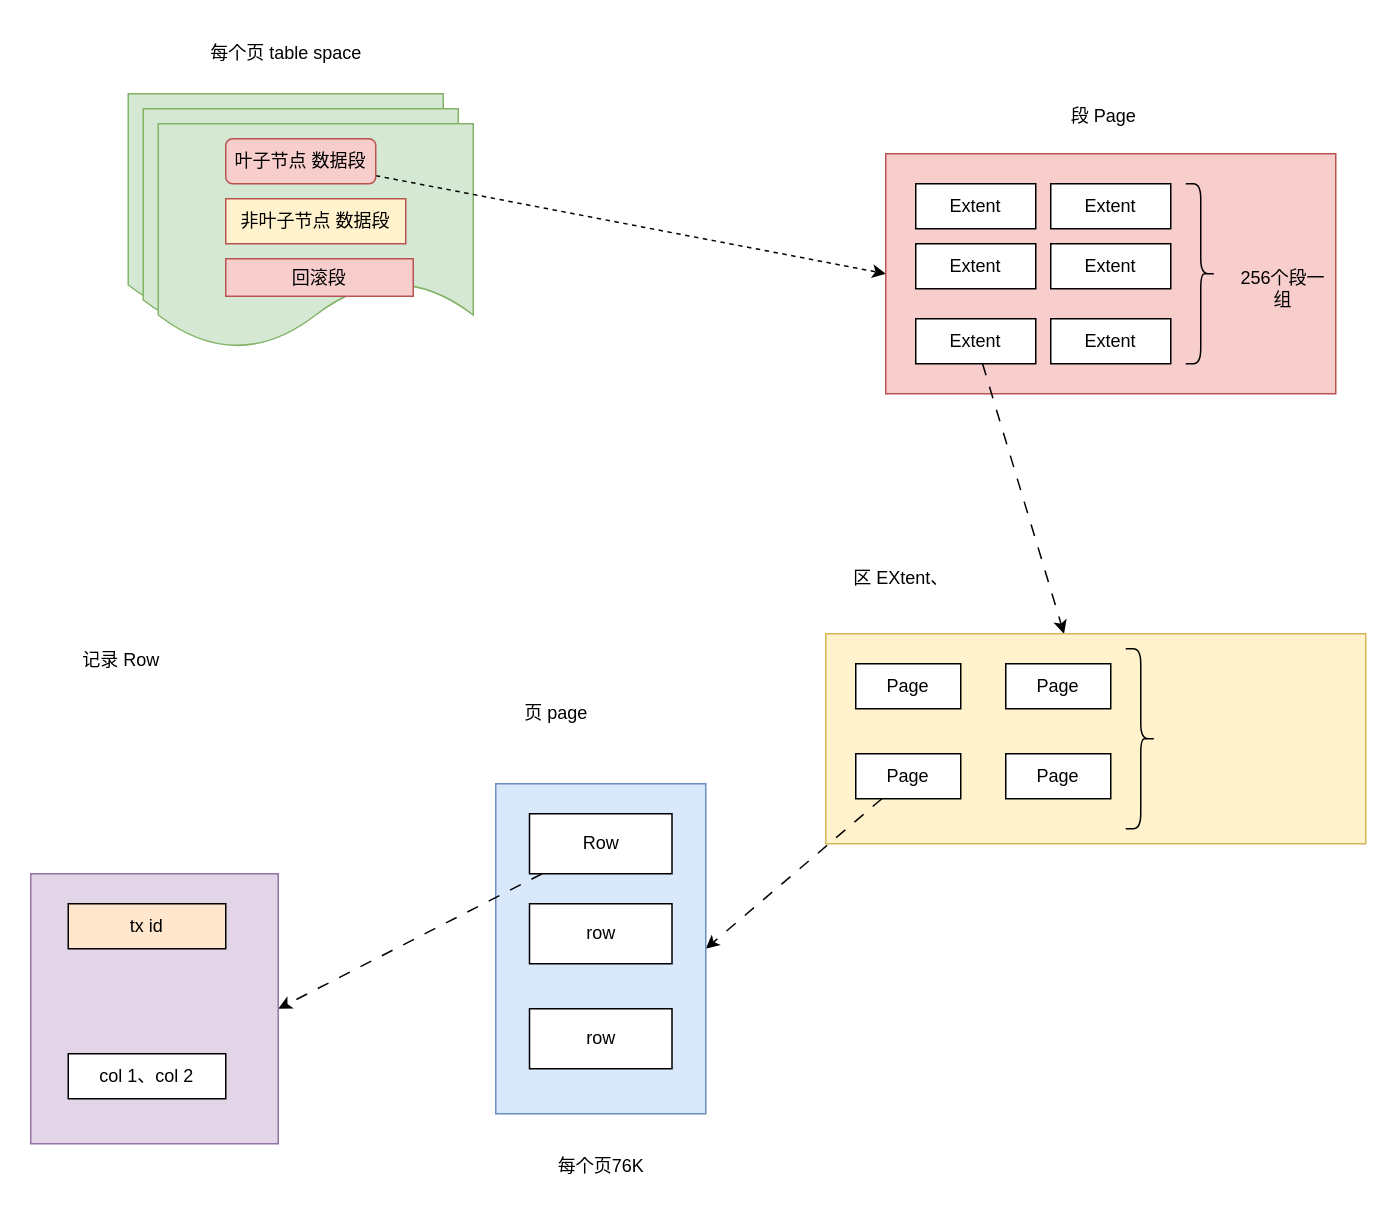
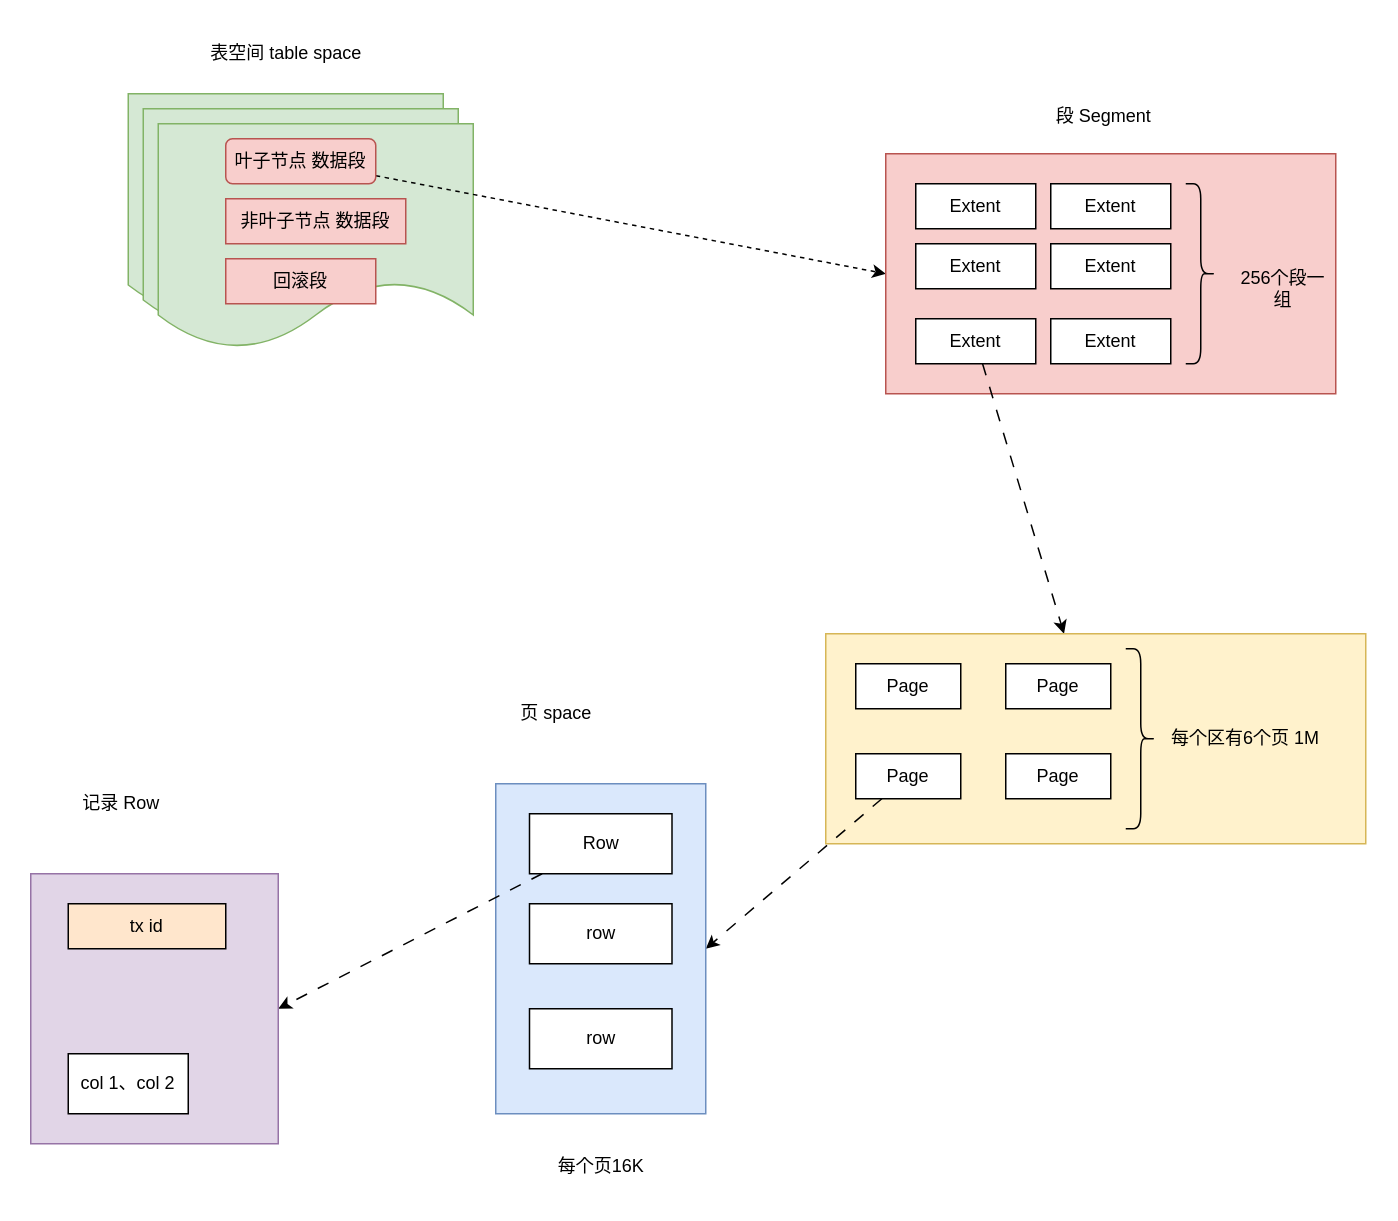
  <mxCell id="0" />
  <mxCell id="1" parent="0" />
  <mxCell id="2" value="" style="shape=document;whiteSpace=wrap;html=1;boundedLbl=1;fillColor=#d5e8d4;strokeColor=#82b366;" vertex="1" parent="1"><mxGeometry x="85" y="62" width="210" height="150" as="geometry" /></mxCell>
- <mxCell id="3" value="每个页 table space" style="text;html=1;align=center;verticalAlign=middle;resizable=0;points=[];autosize=1;strokeColor=none;fillColor=none;" vertex="1" parent="1"><mxGeometry x="130" y="20" width="120" height="30" as="geometry" /></mxCell>
+ <mxCell id="3" value="表空间 table space" style="text;html=1;align=center;verticalAlign=middle;resizable=0;points=[];autosize=1;strokeColor=none;fillColor=none;" vertex="1" parent="1"><mxGeometry x="130" y="20" width="120" height="30" as="geometry" /></mxCell>
  <mxCell id="4" value="" style="shape=document;whiteSpace=wrap;html=1;boundedLbl=1;fillColor=#d5e8d4;strokeColor=#82b366;" vertex="1" parent="1"><mxGeometry x="95" y="72" width="210" height="150" as="geometry" /></mxCell>
  <mxCell id="5" value="" style="shape=document;whiteSpace=wrap;html=1;boundedLbl=1;fillColor=#d5e8d4;strokeColor=#82b366;" vertex="1" parent="1"><mxGeometry x="105" y="82" width="210" height="150" as="geometry" /></mxCell>
  <mxCell id="6" style="rounded=0;orthogonalLoop=1;jettySize=auto;html=1;entryX=0;entryY=0.5;entryDx=0;entryDy=0;elbow=vertical;dashed=1;" edge="1" parent="1" source="7" target="10"><mxGeometry relative="1" as="geometry" /></mxCell>
  <mxCell id="7" value="叶子节点 数据段" style="whiteSpace=wrap;html=1;fillColor=#f8cecc;strokeColor=#b85450;rounded=1;" vertex="1" parent="1"><mxGeometry x="150" y="92" width="100" height="30" as="geometry" /></mxCell>
- <mxCell id="8" value="回滚段" style="rounded=0;whiteSpace=wrap;html=1;fillColor=#f8cecc;strokeColor=#b85450;" vertex="1" parent="1"><mxGeometry x="150" y="172" width="125" height="25" as="geometry" /></mxCell>
- <mxCell id="9" value="非叶子节点 数据段" style="rounded=0;whiteSpace=wrap;html=1;fillColor=#fff2cc;strokeColor=#b85450;" vertex="1" parent="1"><mxGeometry x="150" y="132" width="120" height="30" as="geometry" /></mxCell>
+ <mxCell id="8" value="回滚段" style="rounded=0;whiteSpace=wrap;html=1;fillColor=#f8cecc;strokeColor=#b85450;" vertex="1" parent="1"><mxGeometry x="150" y="172" width="100" height="30" as="geometry" /></mxCell>
+ <mxCell id="9" value="非叶子节点 数据段" style="rounded=0;whiteSpace=wrap;html=1;fillColor=#f8cecc;strokeColor=#b85450;" vertex="1" parent="1"><mxGeometry x="150" y="132" width="120" height="30" as="geometry" /></mxCell>
  <mxCell id="10" value="" style="rounded=0;whiteSpace=wrap;html=1;fillColor=#f8cecc;strokeColor=#b85450;" vertex="1" parent="1"><mxGeometry x="590" y="102" width="300" height="160" as="geometry" /></mxCell>
- <mxCell id="11" value="段 Page" style="text;html=1;align=center;verticalAlign=middle;resizable=0;points=[];autosize=1;strokeColor=none;fillColor=none;" vertex="1" parent="1"><mxGeometry x="690" y="62" width="90" height="30" as="geometry" /></mxCell>
+ <mxCell id="11" value="段 Segment" style="text;html=1;align=center;verticalAlign=middle;resizable=0;points=[];autosize=1;strokeColor=none;fillColor=none;" vertex="1" parent="1"><mxGeometry x="690" y="62" width="90" height="30" as="geometry" /></mxCell>
  <mxCell id="12" value="Extent" style="rounded=0;whiteSpace=wrap;html=1;" vertex="1" parent="1"><mxGeometry x="610" y="122" width="80" height="30" as="geometry" /></mxCell>
  <mxCell id="13" value="Extent" style="rounded=0;whiteSpace=wrap;html=1;" vertex="1" parent="1"><mxGeometry x="610" y="162" width="80" height="30" as="geometry" /></mxCell>
  <mxCell id="14" style="rounded=0;orthogonalLoop=1;jettySize=auto;html=1;dashed=1;dashPattern=8 8;" edge="1" parent="1" source="15" target="21"><mxGeometry relative="1" as="geometry" /></mxCell>
  <mxCell id="15" value="Extent" style="rounded=0;whiteSpace=wrap;html=1;" vertex="1" parent="1"><mxGeometry x="610" y="212" width="80" height="30" as="geometry" /></mxCell>
  <mxCell id="16" value="Extent" style="rounded=0;whiteSpace=wrap;html=1;" vertex="1" parent="1"><mxGeometry x="700" y="122" width="80" height="30" as="geometry" /></mxCell>
  <mxCell id="17" value="Extent" style="rounded=0;whiteSpace=wrap;html=1;" vertex="1" parent="1"><mxGeometry x="700" y="162" width="80" height="30" as="geometry" /></mxCell>
  <mxCell id="18" value="Extent" style="rounded=0;whiteSpace=wrap;html=1;" vertex="1" parent="1"><mxGeometry x="700" y="212" width="80" height="30" as="geometry" /></mxCell>
  <mxCell id="19" value="" style="shape=curlyBracket;whiteSpace=wrap;html=1;rounded=1;flipH=1;labelPosition=right;verticalLabelPosition=middle;align=left;verticalAlign=middle;" vertex="1" parent="1"><mxGeometry x="790" y="122" width="20" height="120" as="geometry" /></mxCell>
  <mxCell id="20" value="256个段一组" style="text;html=1;align=center;verticalAlign=middle;whiteSpace=wrap;rounded=0;" vertex="1" parent="1"><mxGeometry x="825" y="177" width="60" height="30" as="geometry" /></mxCell>
  <mxCell id="21" value="" style="rounded=0;whiteSpace=wrap;html=1;fillColor=#fff2cc;strokeColor=#d6b656;" vertex="1" parent="1"><mxGeometry x="550" y="422" width="360" height="140" as="geometry" /></mxCell>
  <mxCell id="22" value="Page" style="rounded=0;whiteSpace=wrap;html=1;" vertex="1" parent="1"><mxGeometry x="570" y="442" width="70" height="30" as="geometry" /></mxCell>
  <mxCell id="23" value="Page" style="rounded=0;whiteSpace=wrap;html=1;" vertex="1" parent="1"><mxGeometry x="670" y="502" width="70" height="30" as="geometry" /></mxCell>
  <mxCell id="24" value="Page" style="rounded=0;whiteSpace=wrap;html=1;" vertex="1" parent="1"><mxGeometry x="670" y="442" width="70" height="30" as="geometry" /></mxCell>
  <mxCell id="25" style="rounded=0;orthogonalLoop=1;jettySize=auto;html=1;entryX=1;entryY=0.5;entryDx=0;entryDy=0;dashed=1;dashPattern=8 8;" edge="1" parent="1" source="26" target="30"><mxGeometry relative="1" as="geometry" /></mxCell>
  <mxCell id="26" value="Page" style="rounded=0;whiteSpace=wrap;html=1;" vertex="1" parent="1"><mxGeometry x="570" y="502" width="70" height="30" as="geometry" /></mxCell>
- <mxCell id="27" value="区 EXtent、" style="text;html=1;align=center;verticalAlign=middle;resizable=0;points=[];autosize=1;strokeColor=none;fillColor=none;" vertex="1" parent="1"><mxGeometry x="555" y="370" width="90" height="30" as="geometry" /></mxCell>
  <mxCell id="28" value="" style="shape=curlyBracket;whiteSpace=wrap;html=1;rounded=1;flipH=1;labelPosition=right;verticalLabelPosition=middle;align=left;verticalAlign=middle;" vertex="1" parent="1"><mxGeometry x="750" y="432" width="20" height="120" as="geometry" /></mxCell>
+ <mxCell id="29" value="每个区有6个页 1M" style="text;html=1;align=center;verticalAlign=middle;whiteSpace=wrap;rounded=0;" vertex="1" parent="1"><mxGeometry x="770" y="477" width="120" height="30" as="geometry" /></mxCell>
  <mxCell id="30" value="" style="rounded=0;whiteSpace=wrap;html=1;fillColor=#dae8fc;strokeColor=#6c8ebf;" vertex="1" parent="1"><mxGeometry x="330" y="522" width="140" height="220" as="geometry" /></mxCell>
- <mxCell id="31" value="页 page" style="text;html=1;align=center;verticalAlign=middle;resizable=0;points=[];autosize=1;strokeColor=none;fillColor=none;" vertex="1" parent="1"><mxGeometry x="335" y="460" width="70" height="30" as="geometry" /></mxCell>
+ <mxCell id="31" value="页 space" style="text;html=1;align=center;verticalAlign=middle;resizable=0;points=[];autosize=1;strokeColor=none;fillColor=none;" vertex="1" parent="1"><mxGeometry x="335" y="460" width="70" height="30" as="geometry" /></mxCell>
  <mxCell id="32" style="rounded=0;orthogonalLoop=1;jettySize=auto;html=1;entryX=1;entryY=0.5;entryDx=0;entryDy=0;dashed=1;dashPattern=8 8;" edge="1" parent="1" source="33" target="37"><mxGeometry relative="1" as="geometry" /></mxCell>
  <mxCell id="33" value="Row" style="rounded=0;whiteSpace=wrap;html=1;" vertex="1" parent="1"><mxGeometry x="352.5" y="542" width="95" height="40" as="geometry" /></mxCell>
  <mxCell id="34" value="row" style="rounded=0;whiteSpace=wrap;html=1;" vertex="1" parent="1"><mxGeometry x="352.5" y="602" width="95" height="40" as="geometry" /></mxCell>
  <mxCell id="35" value="row" style="rounded=0;whiteSpace=wrap;html=1;" vertex="1" parent="1"><mxGeometry x="352.5" y="672" width="95" height="40" as="geometry" /></mxCell>
- <mxCell id="36" value="每个页76K" style="text;html=1;align=center;verticalAlign=middle;resizable=0;points=[];autosize=1;strokeColor=none;fillColor=none;" vertex="1" parent="1"><mxGeometry x="360" y="762" width="80" height="30" as="geometry" /></mxCell>
+ <mxCell id="36" value="每个页16K" style="text;html=1;align=center;verticalAlign=middle;resizable=0;points=[];autosize=1;strokeColor=none;fillColor=none;" vertex="1" parent="1"><mxGeometry x="360" y="762" width="80" height="30" as="geometry" /></mxCell>
  <mxCell id="37" value="" style="rounded=0;whiteSpace=wrap;html=1;fillColor=#e1d5e7;strokeColor=#9673a6;" vertex="1" parent="1"><mxGeometry x="20" y="582" width="165" height="180" as="geometry" /></mxCell>
- <mxCell id="38" value="记录 Row" style="text;html=1;align=center;verticalAlign=middle;resizable=0;points=[];autosize=1;strokeColor=none;fillColor=none;" vertex="1" parent="1"><mxGeometry x="45" y="425" width="70" height="30" as="geometry" /></mxCell>
+ <mxCell id="38" value="记录 Row" style="text;html=1;align=center;verticalAlign=middle;resizable=0;points=[];autosize=1;strokeColor=none;fillColor=none;" vertex="1" parent="1"><mxGeometry x="45" y="520" width="70" height="30" as="geometry" /></mxCell>
  <mxCell id="39" value="tx id" style="rounded=0;whiteSpace=wrap;html=1;fillColor=#ffe6cc;" vertex="1" parent="1"><mxGeometry x="45" y="602" width="105" height="30" as="geometry" /></mxCell>
- <mxCell id="40" value="col 1、col 2" style="rounded=0;whiteSpace=wrap;html=1;" vertex="1" parent="1"><mxGeometry x="45" y="702" width="105" height="30" as="geometry" /></mxCell>
+ <mxCell id="40" value="col 1、col 2" style="rounded=0;whiteSpace=wrap;html=1;" vertex="1" parent="1"><mxGeometry x="45" y="702" width="80" height="40" as="geometry" /></mxCell>
